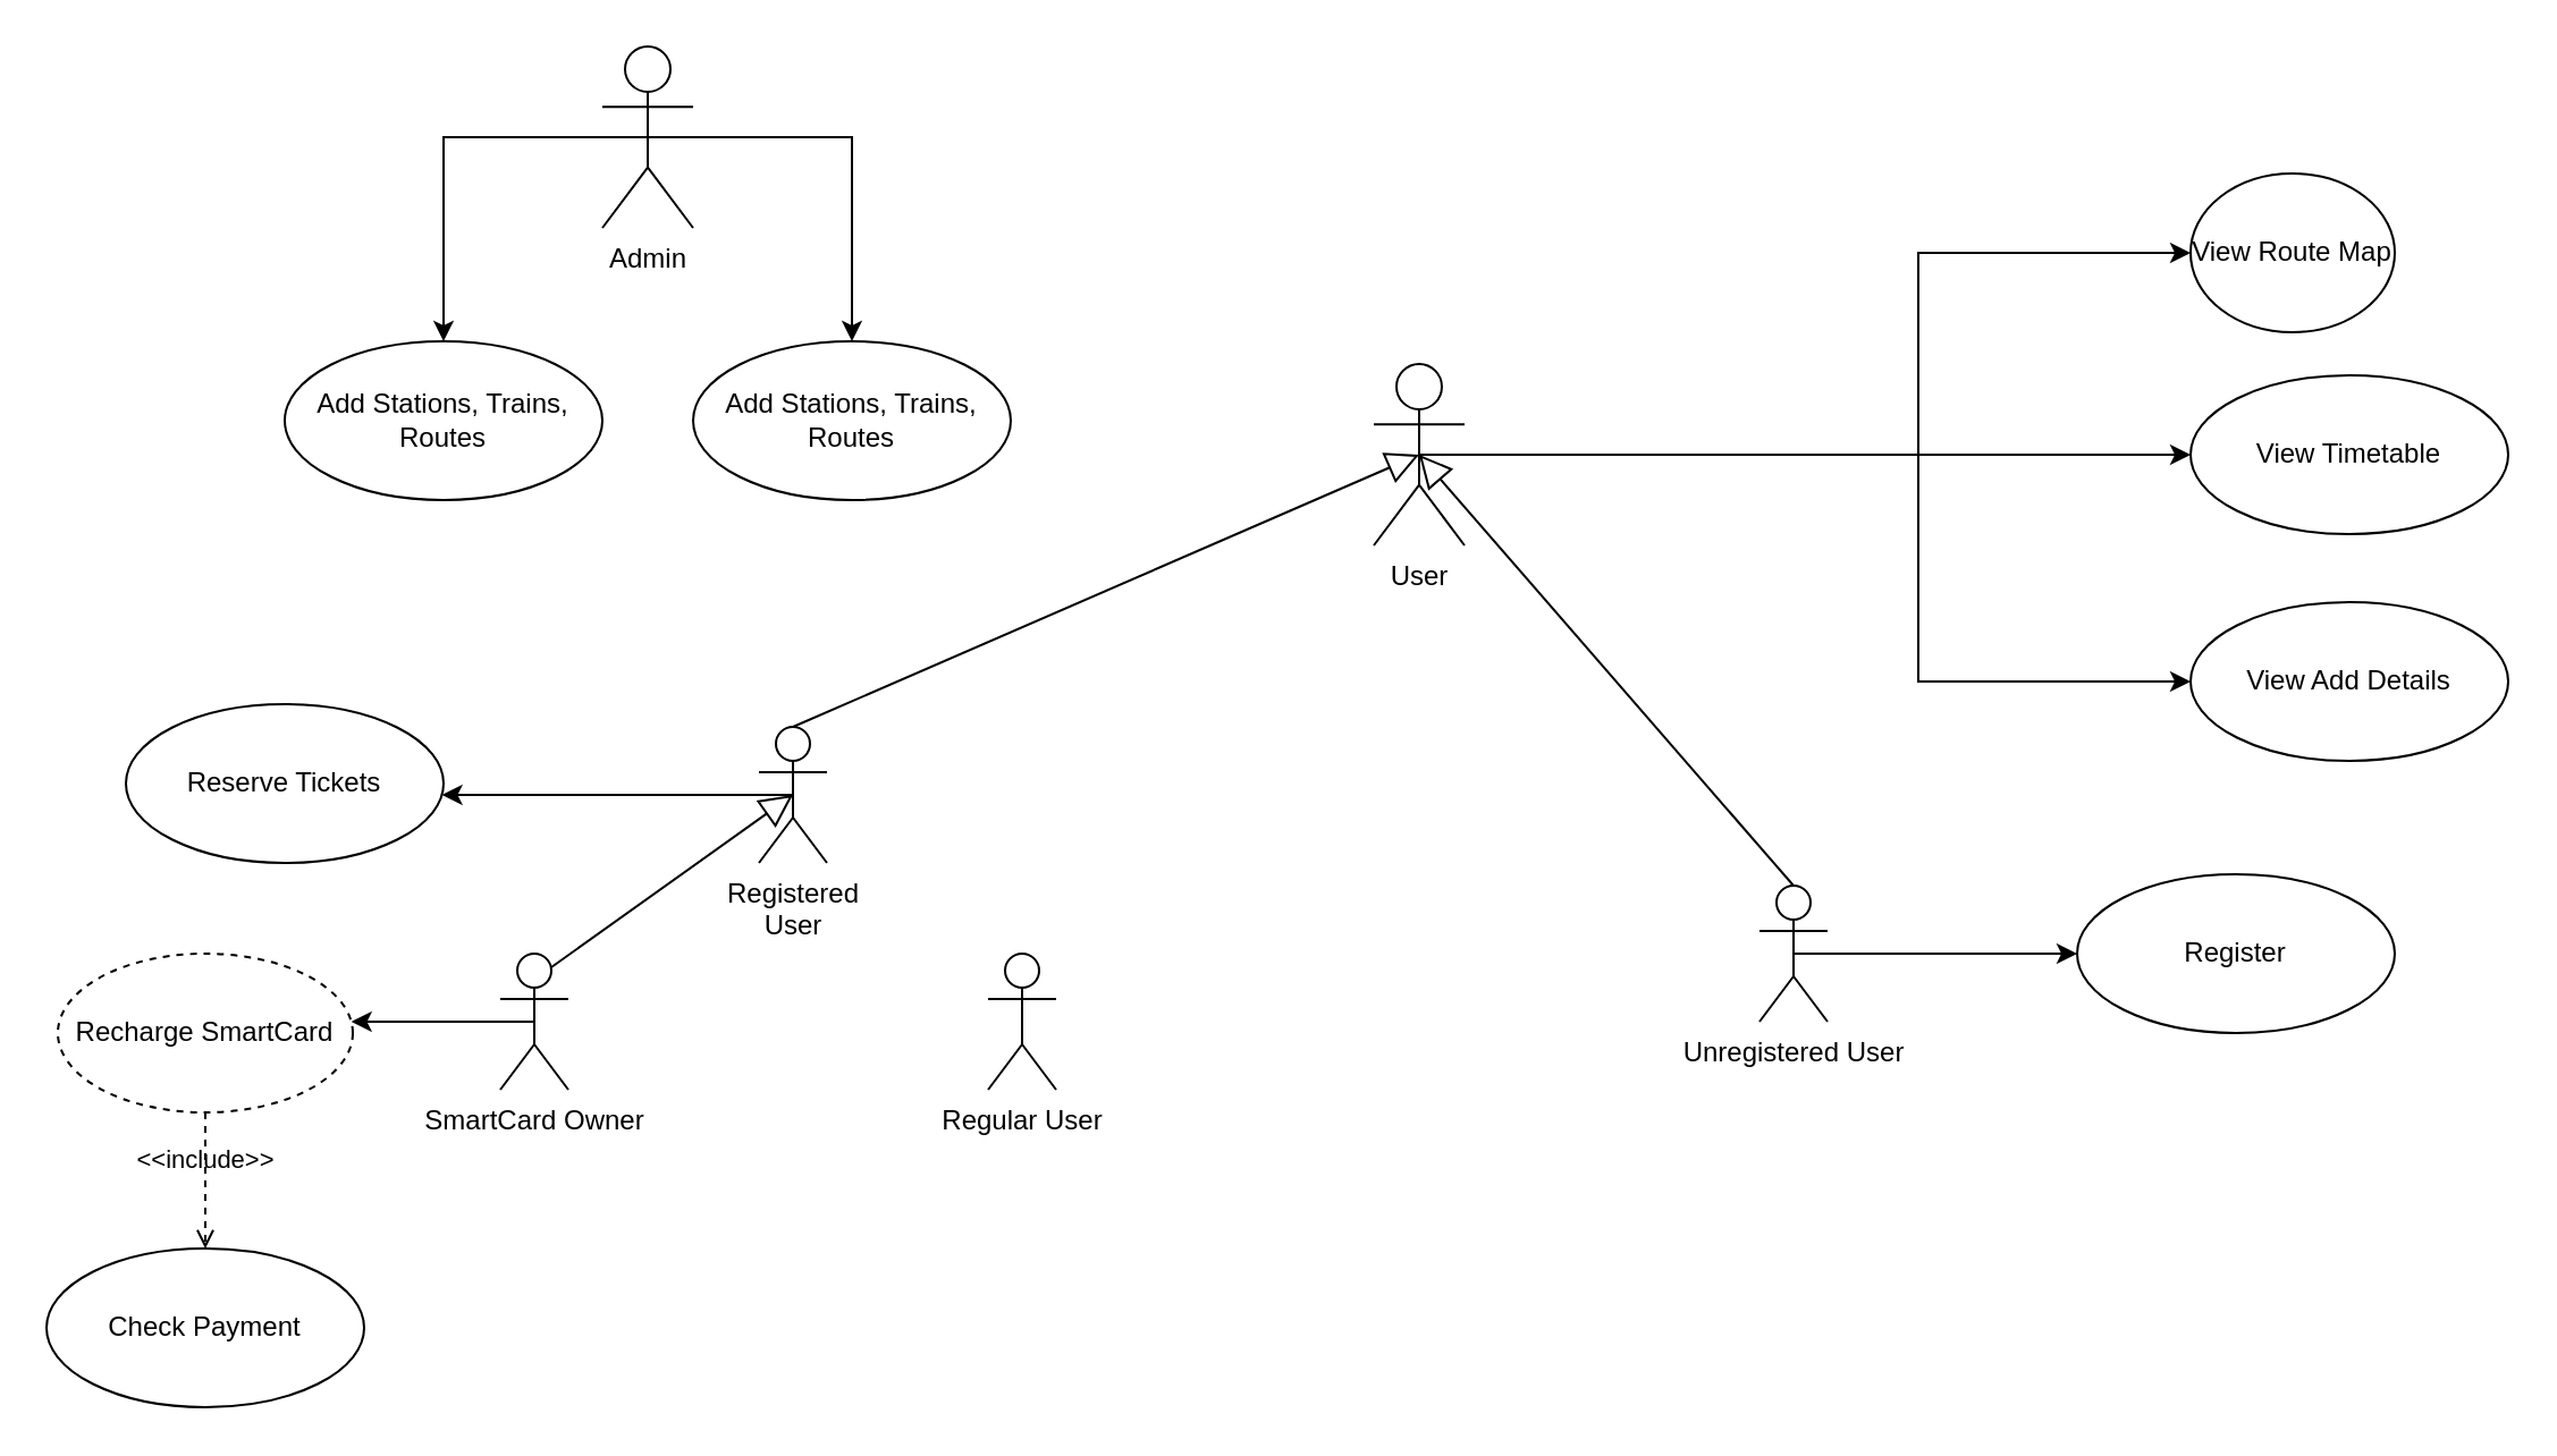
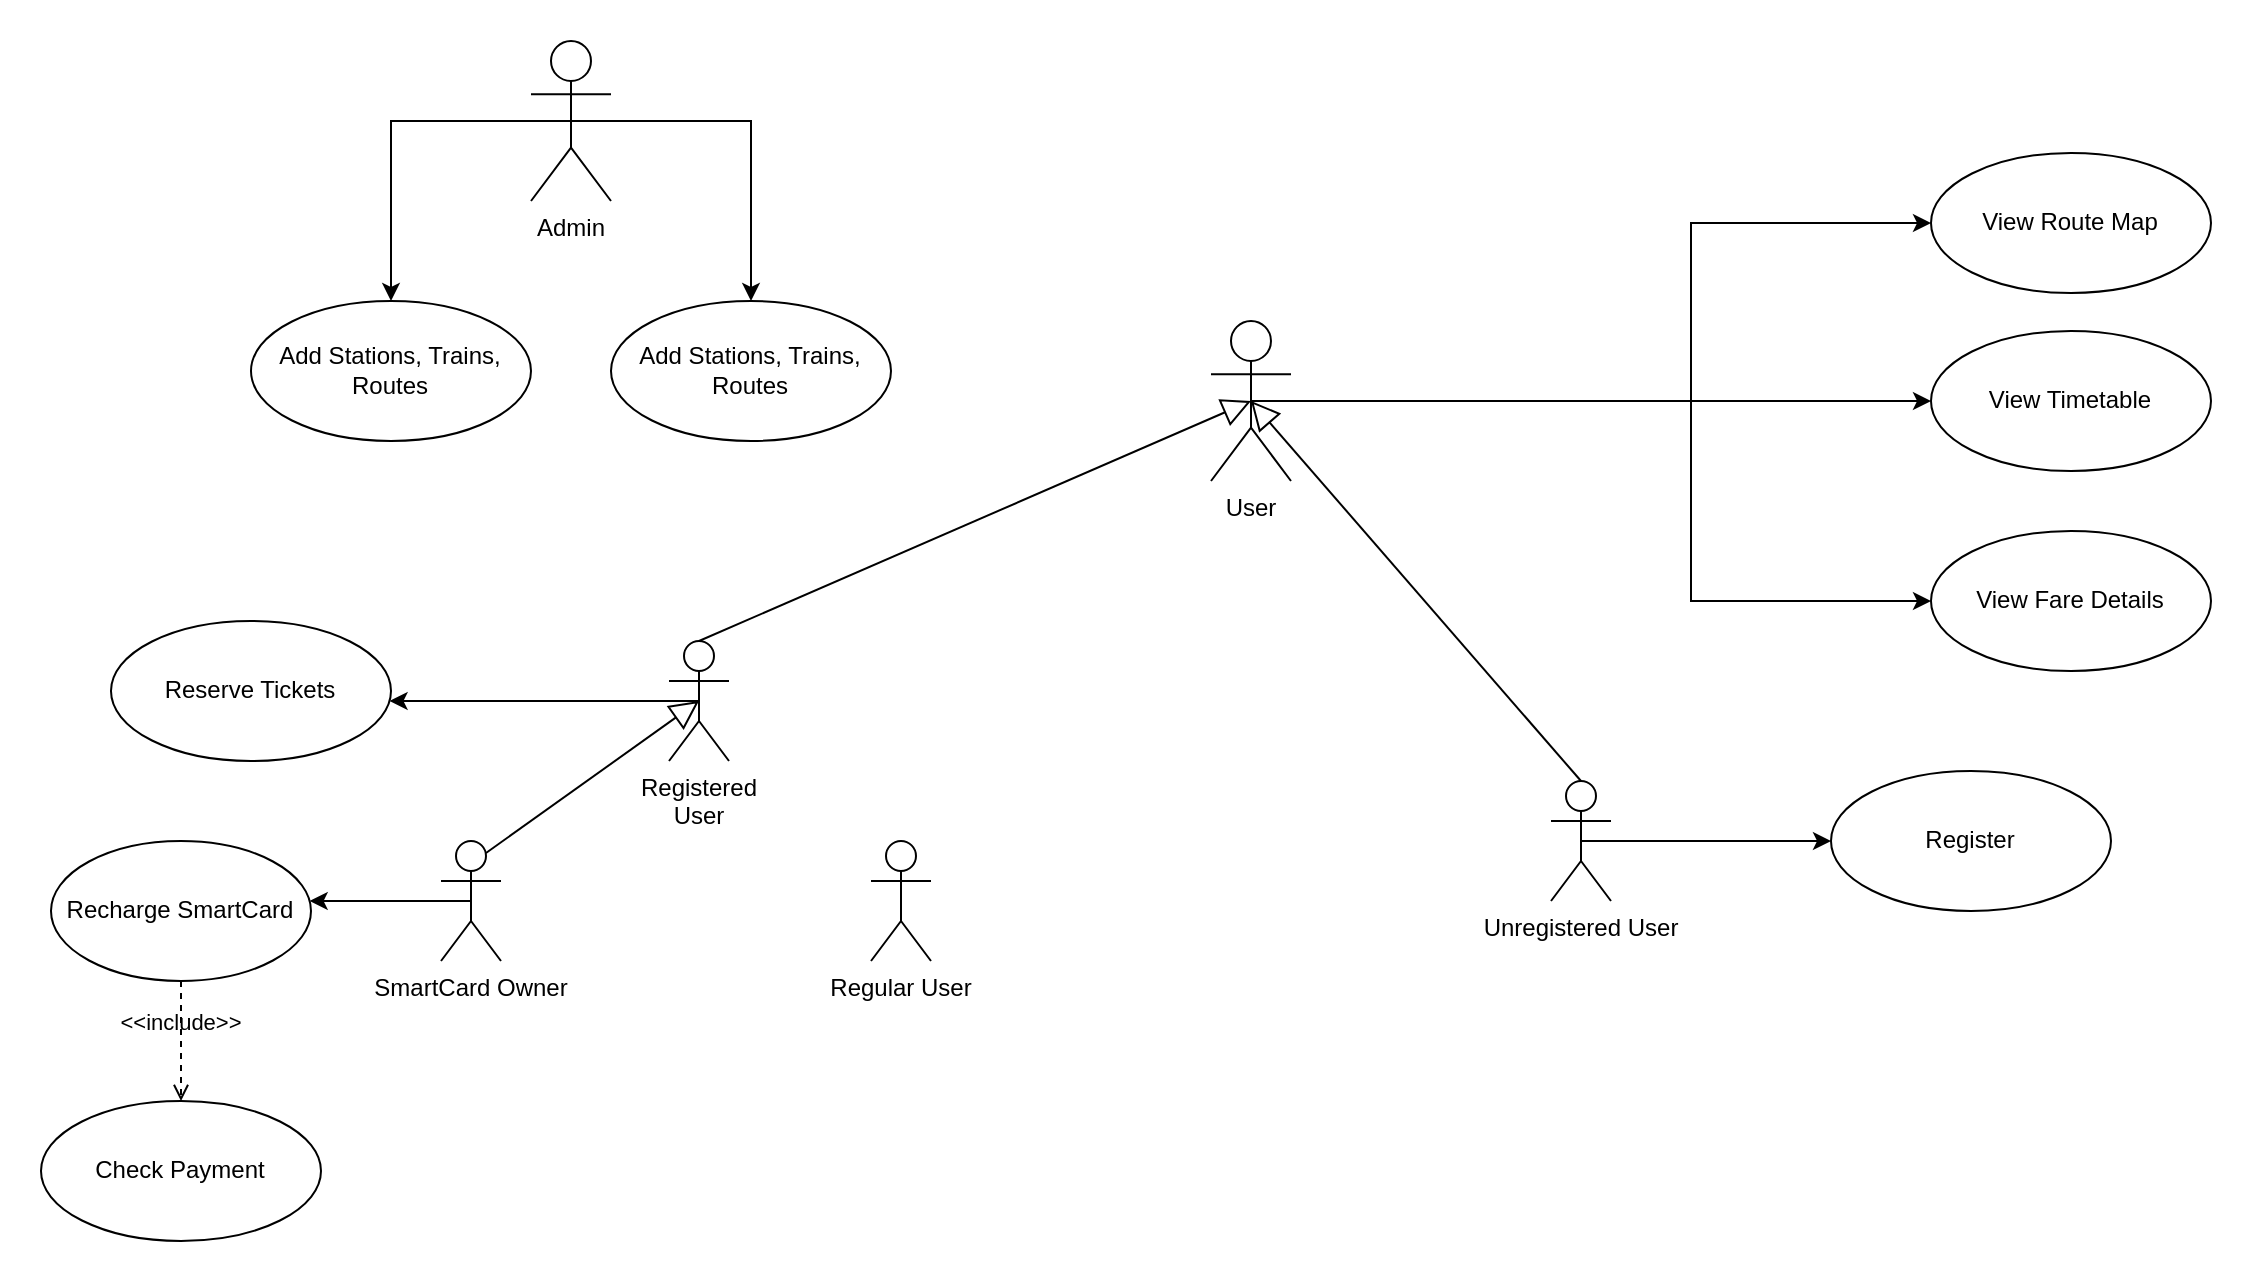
  <mxCell id="0" />
  <mxCell id="1" parent="0" />
  <mxCell id="2" style="edgeStyle=orthogonalEdgeStyle;rounded=0;orthogonalLoop=1;jettySize=auto;html=1;exitX=0.5;exitY=0.5;exitDx=0;exitDy=0;exitPerimeter=0;" edge="1" parent="1" source="3" target="4"><mxGeometry relative="1" as="geometry"><mxPoint x="155" y="390" as="targetPoint" /><Array as="points"><mxPoint x="155" y="450" /></Array></mxGeometry></mxCell>
  <mxCell id="3" value="SmartCard Owner" style="shape=umlActor;html=1;verticalLabelPosition=bottom;verticalAlign=top;align=center;" vertex="1" parent="1"><mxGeometry x="220" y="420" width="30" height="60" as="geometry" /></mxCell>
- <mxCell id="4" value="Recharge SmartCard" style="ellipse;whiteSpace=wrap;html=1;dashed=1;" vertex="1" parent="1"><mxGeometry x="25" y="420" width="130" height="70" as="geometry" /></mxCell>
+ <mxCell id="4" value="Recharge SmartCard" style="ellipse;whiteSpace=wrap;html=1;" vertex="1" parent="1"><mxGeometry x="25" y="420" width="130" height="70" as="geometry" /></mxCell>
  <mxCell id="5" style="edgeStyle=orthogonalEdgeStyle;rounded=0;orthogonalLoop=1;jettySize=auto;html=1;exitX=0.5;exitY=0.5;exitDx=0;exitDy=0;exitPerimeter=0;" edge="1" parent="1" source="8" target="9"><mxGeometry relative="1" as="geometry"><mxPoint x="965" y="290" as="targetPoint" /></mxGeometry></mxCell>
  <mxCell id="6" style="edgeStyle=orthogonalEdgeStyle;rounded=0;orthogonalLoop=1;jettySize=auto;html=1;exitX=0.5;exitY=0.5;exitDx=0;exitDy=0;exitPerimeter=0;" edge="1" parent="1" source="8" target="10"><mxGeometry relative="1" as="geometry"><mxPoint x="965" y="340" as="targetPoint" /><Array as="points"><mxPoint x="845" y="200" /><mxPoint x="845" y="300" /></Array></mxGeometry></mxCell>
  <mxCell id="7" style="edgeStyle=orthogonalEdgeStyle;rounded=0;orthogonalLoop=1;jettySize=auto;html=1;exitX=0.5;exitY=0.5;exitDx=0;exitDy=0;exitPerimeter=0;entryX=0;entryY=0.5;entryDx=0;entryDy=0;" edge="1" parent="1" source="8" target="11"><mxGeometry relative="1" as="geometry"><mxPoint x="955" y="90" as="targetPoint" /><Array as="points"><mxPoint x="845" y="200" /><mxPoint x="845" y="111" /></Array></mxGeometry></mxCell>
  <mxCell id="8" value="User" style="shape=umlActor;html=1;verticalLabelPosition=bottom;verticalAlign=top;align=center;" vertex="1" parent="1"><mxGeometry x="605" y="160" width="40" height="80" as="geometry" /></mxCell>
  <mxCell id="9" value="View Timetable" style="ellipse;whiteSpace=wrap;html=1;" vertex="1" parent="1"><mxGeometry x="965" y="165" width="140" height="70" as="geometry" /></mxCell>
- <mxCell id="10" value="View Add Details" style="ellipse;whiteSpace=wrap;html=1;" vertex="1" parent="1"><mxGeometry x="965" y="265" width="140" height="70" as="geometry" /></mxCell>
- <mxCell id="11" value="View Route Map" style="ellipse;whiteSpace=wrap;html=1;" vertex="1" parent="1"><mxGeometry x="965" y="76" width="90" height="70" as="geometry" /></mxCell>
+ <mxCell id="10" value="View Fare Details" style="ellipse;whiteSpace=wrap;html=1;" vertex="1" parent="1"><mxGeometry x="965" y="265" width="140" height="70" as="geometry" /></mxCell>
+ <mxCell id="11" value="View Route Map" style="ellipse;whiteSpace=wrap;html=1;" vertex="1" parent="1"><mxGeometry x="965" y="76" width="140" height="70" as="geometry" /></mxCell>
  <mxCell id="12" value="" style="edgeStyle=none;html=1;endArrow=block;endFill=0;endSize=12;verticalAlign=bottom;entryX=0.5;entryY=0.5;entryDx=0;entryDy=0;entryPerimeter=0;exitX=0.5;exitY=0;exitDx=0;exitDy=0;exitPerimeter=0;" edge="1" parent="1" source="17" target="8"><mxGeometry width="160" relative="1" as="geometry"><mxPoint x="505" y="310" as="sourcePoint" /><mxPoint x="735" y="200" as="targetPoint" /></mxGeometry></mxCell>
  <mxCell id="13" value="" style="edgeStyle=none;html=1;endArrow=block;endFill=0;endSize=12;verticalAlign=bottom;entryX=0.5;entryY=0.5;entryDx=0;entryDy=0;entryPerimeter=0;exitX=0.5;exitY=0;exitDx=0;exitDy=0;exitPerimeter=0;" edge="1" parent="1" source="15" target="8"><mxGeometry width="160" relative="1" as="geometry"><mxPoint x="745" y="310" as="sourcePoint" /><mxPoint x="655" as="targetPoint" y="210" /></mxGeometry></mxCell>
  <mxCell id="14" style="edgeStyle=orthogonalEdgeStyle;rounded=0;orthogonalLoop=1;jettySize=auto;html=1;exitX=0.5;exitY=0.5;exitDx=0;exitDy=0;exitPerimeter=0;" edge="1" parent="1" source="15" target="20"><mxGeometry relative="1" as="geometry"><mxPoint x="925" y="420" as="targetPoint" /><Array as="points"><mxPoint x="945" y="420" /><mxPoint x="945" y="420" /></Array></mxGeometry></mxCell>
  <mxCell id="15" value="Unregistered User" style="shape=umlActor;html=1;verticalLabelPosition=bottom;verticalAlign=top;align=center;" vertex="1" parent="1"><mxGeometry x="775" y="390" width="30" height="60" as="geometry" /></mxCell>
  <mxCell id="16" style="edgeStyle=orthogonalEdgeStyle;rounded=0;orthogonalLoop=1;jettySize=auto;html=1;exitX=0.5;exitY=0.5;exitDx=0;exitDy=0;exitPerimeter=0;" edge="1" parent="1" source="17" target="19"><mxGeometry relative="1" as="geometry"><mxPoint x="405" y="450" as="targetPoint" /><Array as="points"><mxPoint y="350" x="245" /><mxPoint y="350" x="245" /></Array></mxGeometry></mxCell>
  <mxCell id="17" value="&lt;div&gt;Registered&lt;/div&gt;&lt;div&gt;User&lt;/div&gt;" style="shape=umlActor;html=1;verticalLabelPosition=bottom;verticalAlign=top;align=center;" vertex="1" parent="1"><mxGeometry x="334" y="320" width="30" height="60" as="geometry" /></mxCell>
  <mxCell id="18" value="" style="edgeStyle=none;html=1;endArrow=block;endFill=0;endSize=12;verticalAlign=bottom;entryX=0.5;entryY=0.5;entryDx=0;entryDy=0;entryPerimeter=0;exitX=0.75;exitY=0.1;exitDx=0;exitDy=0;exitPerimeter=0;" edge="1" parent="1" source="3" target="17"><mxGeometry width="160" relative="1" as="geometry"><mxPoint x="235" y="410" as="sourcePoint" /><mxPoint x="225" y="390" as="targetPoint" /></mxGeometry></mxCell>
  <mxCell id="19" value="Reserve Tickets" style="ellipse;whiteSpace=wrap;html=1;" vertex="1" parent="1"><mxGeometry x="55" y="310" width="140" height="70" as="geometry" /></mxCell>
  <mxCell id="20" value="&lt;div&gt;Register&lt;/div&gt;" style="ellipse;whiteSpace=wrap;html=1;" vertex="1" parent="1"><mxGeometry x="915" y="385" width="140" height="70" as="geometry" /></mxCell>
  <mxCell id="21" value="Regular User" style="shape=umlActor;html=1;verticalLabelPosition=bottom;verticalAlign=top;align=center;" vertex="1" parent="1"><mxGeometry x="435" y="420" width="30" height="60" as="geometry" /></mxCell>
  <mxCell id="22" style="edgeStyle=orthogonalEdgeStyle;rounded=0;orthogonalLoop=1;jettySize=auto;html=1;exitX=0.5;exitY=0.5;exitDx=0;exitDy=0;exitPerimeter=0;entryX=0.5;entryY=0;entryDx=0;entryDy=0;" edge="1" parent="1" source="24" target="28"><mxGeometry relative="1" as="geometry"><Array as="points"><mxPoint x="375" y="60" /></Array></mxGeometry></mxCell>
  <mxCell id="23" style="edgeStyle=orthogonalEdgeStyle;rounded=0;orthogonalLoop=1;jettySize=auto;html=1;exitX=0.5;exitY=0.5;exitDx=0;exitDy=0;exitPerimeter=0;entryX=0.5;entryY=0;entryDx=0;entryDy=0;" edge="1" parent="1" source="24" target="25"><mxGeometry relative="1" as="geometry"><Array as="points"><mxPoint x="195" y="60" /></Array></mxGeometry></mxCell>
  <mxCell id="24" value="&lt;div&gt;Admin&lt;/div&gt;&lt;div&gt;&lt;br&gt;&lt;/div&gt;" style="shape=umlActor;html=1;verticalLabelPosition=bottom;verticalAlign=top;align=center;" vertex="1" parent="1"><mxGeometry x="265" y="20" width="40" height="80" as="geometry" /></mxCell>
  <mxCell id="25" value="Add Stations, Trains, Routes" style="ellipse;whiteSpace=wrap;html=1;" vertex="1" parent="1"><mxGeometry x="125" y="150" width="140" height="70" as="geometry" /></mxCell>
  <mxCell id="26" value="&amp;lt;&amp;lt;include&amp;gt;&amp;gt;" style="edgeStyle=none;html=1;endArrow=open;verticalAlign=bottom;dashed=1;labelBackgroundColor=none;exitX=0.5;exitY=1;exitDx=0;exitDy=0;" edge="1" parent="1" source="4" target="27"><mxGeometry width="160" relative="1" as="geometry"><mxPoint x="-5" y="550" as="sourcePoint" /><mxPoint x="90" y="580" as="targetPoint" /></mxGeometry></mxCell>
  <mxCell id="27" value="Check Payment" style="ellipse;whiteSpace=wrap;html=1;" vertex="1" parent="1"><mxGeometry x="20" y="550" width="140" height="70" as="geometry" /></mxCell>
  <mxCell id="28" value="Add Stations, Trains, Routes" style="ellipse;whiteSpace=wrap;html=1;" vertex="1" parent="1"><mxGeometry x="305" y="150" width="140" height="70" as="geometry" /></mxCell>
